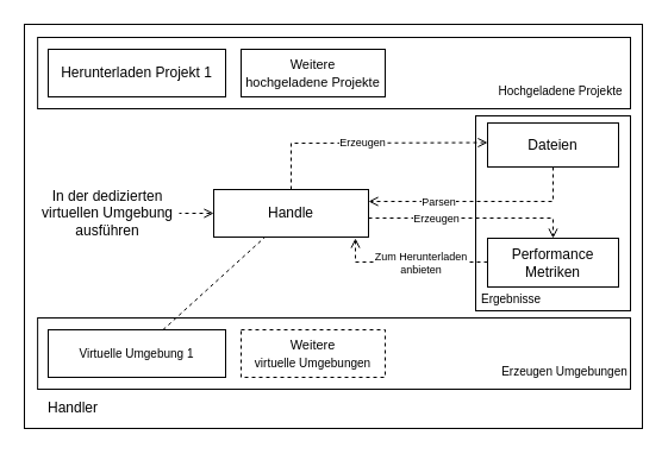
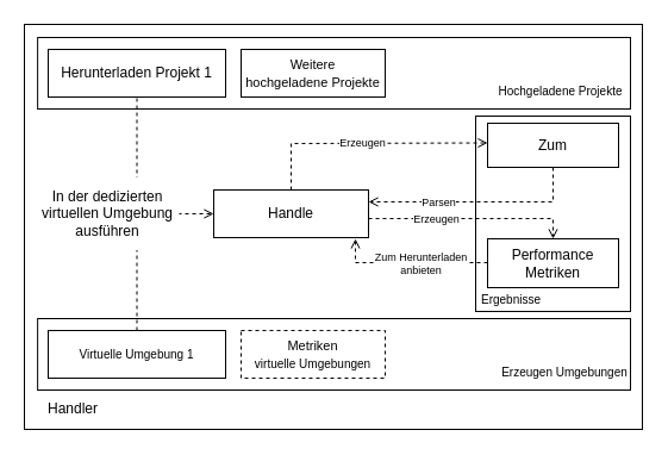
  <mxCell id="0" />
  <mxCell id="1" parent="0" />
  <mxCell id="2" value="" style="rounded=0;whiteSpace=wrap;html=1;fillColor=none;" parent="1" vertex="1"><mxGeometry x="20" y="20" width="519" height="340" as="geometry" /></mxCell>
  <mxCell id="3" value="" style="rounded=0;whiteSpace=wrap;html=1;fillColor=none;" parent="1" vertex="1"><mxGeometry x="31.14" y="31" width="497.86" height="60" as="geometry" /></mxCell>
  <mxCell id="4" value="Herunterladen Projekt 1" style="rounded=0;whiteSpace=wrap;html=1;fillColor=none;" parent="1" vertex="1"><mxGeometry x="40" y="41" width="149" height="40" as="geometry" /></mxCell>
  <mxCell id="5" value="Hochgeladene Projekte" style="text;html=1;strokeColor=none;fillColor=none;align=center;verticalAlign=middle;whiteSpace=wrap;rounded=0;fontSize=10;" parent="1" vertex="1"><mxGeometry x="412" y="61" width="117" height="30" as="geometry" /></mxCell>
  <mxCell id="6" value="&lt;font style=&quot;font-size: 11px&quot;&gt;Weitere&lt;br&gt;hochgeladene Projekte&lt;/font&gt;" style="rounded=0;whiteSpace=wrap;html=1;fillColor=none;dashed=0;" parent="1" vertex="1"><mxGeometry x="202" y="41" width="121" height="40" as="geometry" /></mxCell>
  <mxCell id="7" value="Handle" style="rounded=0;whiteSpace=wrap;html=1;fillColor=none;" parent="1" vertex="1"><mxGeometry x="179" y="159" width="130" height="40" as="geometry" /></mxCell>
  <mxCell id="8" value="" style="rounded=0;whiteSpace=wrap;html=1;fillColor=none;" parent="1" vertex="1"><mxGeometry x="399" y="97" width="130" height="164" as="geometry" /></mxCell>
- <mxCell id="9" value="Dateien" style="rounded=0;whiteSpace=wrap;html=1;fillColor=none;" parent="1" vertex="1"><mxGeometry x="409" y="103" width="110" height="37" as="geometry" /></mxCell>
+ <mxCell id="9" value="Zum" style="rounded=0;whiteSpace=wrap;html=1;fillColor=none;" parent="1" vertex="1"><mxGeometry x="409" y="103" width="110" height="37" as="geometry" /></mxCell>
  <mxCell id="10" value="Performance&lt;br&gt;Metriken" style="rounded=0;whiteSpace=wrap;html=1;fillColor=none;" parent="1" vertex="1"><mxGeometry x="409" y="200" width="110" height="41" as="geometry" /></mxCell>
  <mxCell id="11" value="Ergebnisse" style="text;html=1;strokeColor=none;fillColor=none;align=center;verticalAlign=middle;whiteSpace=wrap;rounded=0;fontSize=10;" parent="1" vertex="1"><mxGeometry x="399" y="241" width="60" height="20" as="geometry" /></mxCell>
  <mxCell id="12" value="Handler" style="text;html=1;strokeColor=none;fillColor=none;align=center;verticalAlign=middle;whiteSpace=wrap;rounded=0;" parent="1" vertex="1"><mxGeometry x="31.14" y="328" width="60" height="30" as="geometry" /></mxCell>
  <mxCell id="13" value="" style="rounded=0;whiteSpace=wrap;html=1;fillColor=none;" vertex="1" parent="1"><mxGeometry x="31.14" y="267" width="497.86" height="60" as="geometry" /></mxCell>
  <mxCell id="14" value="&lt;span style=&quot;font-size: 10px&quot;&gt;Virtuelle Umgebung 1&lt;/span&gt;" style="rounded=0;whiteSpace=wrap;html=1;fillColor=none;" vertex="1" parent="1"><mxGeometry x="40" y="277" width="149" height="40" as="geometry" /></mxCell>
  <mxCell id="15" value="Erzeugen Umgebungen" style="text;html=1;strokeColor=none;fillColor=none;align=center;verticalAlign=middle;whiteSpace=wrap;rounded=0;fontSize=10;" vertex="1" parent="1"><mxGeometry x="419" y="297" width="110" height="30" as="geometry" /></mxCell>
- <mxCell id="16" value="&lt;font style=&quot;font-size: 11px&quot;&gt;Weitere&lt;br&gt;&lt;span style=&quot;font-size: 10px&quot;&gt;virtuelle Umgebungen&lt;/span&gt;&lt;br&gt;&lt;/font&gt;" style="rounded=0;whiteSpace=wrap;html=1;fillColor=none;dashed=1;" vertex="1" parent="1"><mxGeometry x="202" y="277" width="121" height="40" as="geometry" /></mxCell>
- <mxCell id="17" value="" style="endArrow=none;dashed=1;html=1;rounded=0;" edge="1" parent="1" source="14" target="7"><mxGeometry width="50" height="50" relative="1" as="geometry"><mxPoint x="89" y="210" as="sourcePoint" /><mxPoint x="139" y="160" as="targetPoint" /></mxGeometry></mxCell>
+ <mxCell id="16" value="&lt;font style=&quot;font-size: 11px&quot;&gt;Metriken&lt;br&gt;&lt;span style=&quot;font-size: 10px&quot;&gt;virtuelle Umgebungen&lt;/span&gt;&lt;br&gt;&lt;/font&gt;" style="rounded=0;whiteSpace=wrap;html=1;fillColor=none;dashed=1;" vertex="1" parent="1"><mxGeometry x="202" y="277" width="121" height="40" as="geometry" /></mxCell>
+ <mxCell id="17" value="" style="endArrow=none;dashed=1;html=1;rounded=0;entryX=0.5;entryY=1;entryDx=0;entryDy=0;" edge="1" parent="1" source="14" target="4"><mxGeometry width="50" height="50" relative="1" as="geometry"><mxPoint x="89" y="210" as="sourcePoint" /><mxPoint x="139" y="160" as="targetPoint" /></mxGeometry></mxCell>
  <mxCell id="18" value="" style="endArrow=open;dashed=1;html=1;rounded=0;entryX=0;entryY=0.5;entryDx=0;entryDy=0;endFill=0;" edge="1" parent="1" target="7"><mxGeometry width="50" height="50" relative="1" as="geometry"><mxPoint x="119" y="179" as="sourcePoint" /><mxPoint x="209" y="220" as="targetPoint" /></mxGeometry></mxCell>
  <mxCell id="19" value="In der dedizierten virtuellen Umgebung ausführen" style="text;html=1;strokeColor=none;fillColor=default;align=center;verticalAlign=middle;whiteSpace=wrap;rounded=0;" vertex="1" parent="1"><mxGeometry x="30" y="148.5" width="120" height="61" as="geometry" /></mxCell>
  <mxCell id="20" value="" style="endArrow=open;html=1;rounded=0;dashed=1;fontSize=10;endFill=0;entryX=0;entryY=0.5;entryDx=0;entryDy=0;exitX=0.5;exitY=0;exitDx=0;exitDy=0;" edge="1" parent="1" source="7"><mxGeometry width="50" height="50" relative="1" as="geometry"><mxPoint x="287.5" y="140" as="sourcePoint" /><mxPoint x="409" y="119.5" as="targetPoint" /><Array as="points"><mxPoint x="244" y="120" /></Array></mxGeometry></mxCell>
  <mxCell id="21" value="Erzeugen" style="edgeLabel;html=1;align=center;verticalAlign=middle;resizable=0;points=[];fontSize=9;" vertex="1" connectable="0" parent="20"><mxGeometry x="-0.031" relative="1" as="geometry"><mxPoint as="offset" /></mxGeometry></mxCell>
  <mxCell id="22" value="" style="endArrow=open;html=1;rounded=0;dashed=1;fontSize=10;endFill=0;" edge="1" parent="1"><mxGeometry width="50" height="50" relative="1" as="geometry"><mxPoint x="464" y="140" as="sourcePoint" /><mxPoint x="309" y="169" as="targetPoint" /><Array as="points"><mxPoint x="464" y="169" /></Array></mxGeometry></mxCell>
  <mxCell id="23" value="Parsen" style="edgeLabel;html=1;align=center;verticalAlign=middle;resizable=0;points=[];fontSize=9;" vertex="1" connectable="0" parent="22"><mxGeometry x="0.333" relative="1" as="geometry"><mxPoint x="-3" as="offset" /></mxGeometry></mxCell>
  <mxCell id="24" value="" style="endArrow=open;html=1;rounded=0;dashed=1;fontSize=10;endFill=0;entryX=0.5;entryY=0;entryDx=0;entryDy=0;exitX=1;exitY=0.75;exitDx=0;exitDy=0;" edge="1" parent="1" target="10"><mxGeometry width="50" height="50" relative="1" as="geometry"><mxPoint x="309" y="183" as="sourcePoint" /><mxPoint x="453" y="200" as="targetPoint" /><Array as="points"><mxPoint x="464" y="183" /></Array></mxGeometry></mxCell>
  <mxCell id="25" value="Erzeugen" style="edgeLabel;html=1;align=center;verticalAlign=middle;resizable=0;points=[];fontSize=9;" vertex="1" connectable="0" parent="24"><mxGeometry x="-0.346" relative="1" as="geometry"><mxPoint as="offset" /></mxGeometry></mxCell>
  <mxCell id="26" value="" style="endArrow=open;html=1;rounded=0;dashed=1;fontSize=10;endFill=0;exitX=0;exitY=0.75;exitDx=0;exitDy=0;" edge="1" parent="1"><mxGeometry width="50" height="50" relative="1" as="geometry"><mxPoint x="409" y="220" as="sourcePoint" /><mxPoint x="298" y="200" as="targetPoint" /><Array as="points"><mxPoint x="298" y="220" /></Array></mxGeometry></mxCell>
  <mxCell id="27" value="Zum Herunterladen&lt;br&gt;anbieten" style="edgeLabel;html=1;align=center;verticalAlign=middle;resizable=0;points=[];fontSize=9;" vertex="1" connectable="0" parent="26"><mxGeometry x="-0.369" relative="1" as="geometry"><mxPoint x="-16" as="offset" /></mxGeometry></mxCell>
